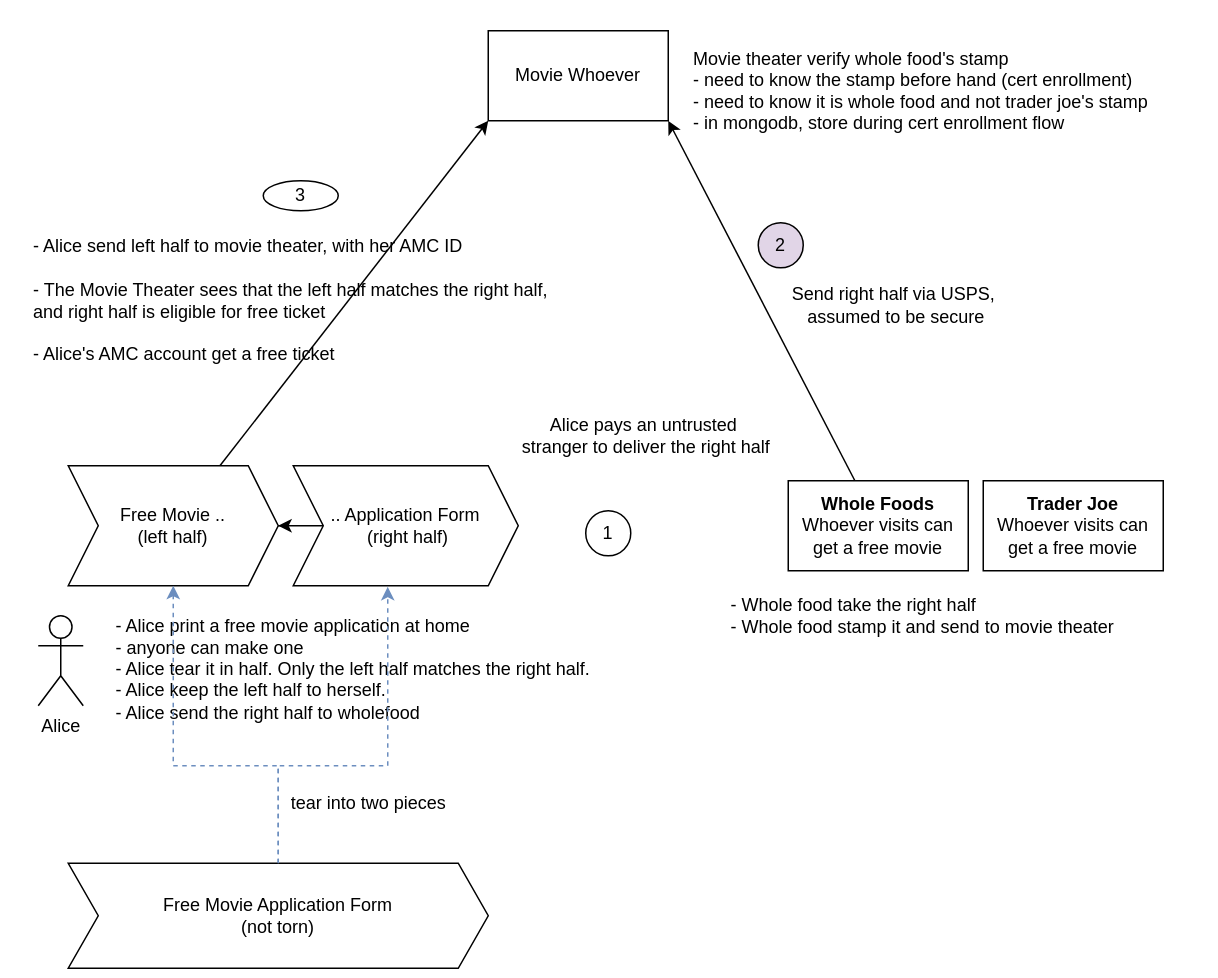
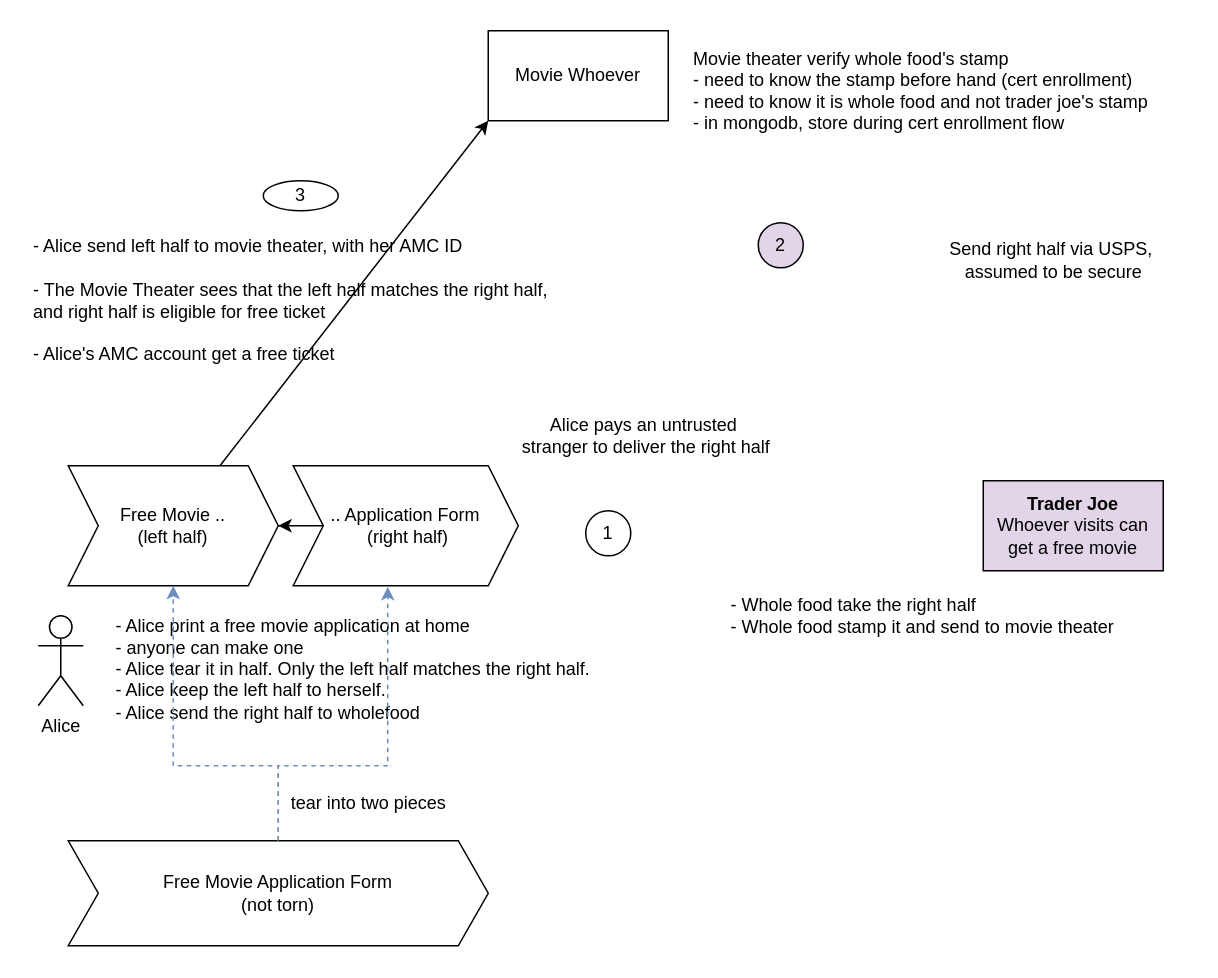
  <mxCell id="0" />
  <mxCell id="1" parent="0" />
  <mxCell id="2" value="Movie Whoever" style="rounded=0;whiteSpace=wrap;html=1;" vertex="1" parent="1"><mxGeometry x="325" y="20" width="120" height="60" as="geometry" /></mxCell>
  <mxCell id="3" value="Alice" style="shape=umlActor;verticalLabelPosition=bottom;verticalAlign=top;html=1;outlineConnect=0;" vertex="1" parent="1"><mxGeometry x="25" y="410" width="30" height="60" as="geometry" /></mxCell>
  <mxCell id="4" style="edgeStyle=orthogonalEdgeStyle;rounded=0;orthogonalLoop=1;jettySize=auto;html=1;" edge="1" parent="1" source="5" target="7"><mxGeometry relative="1" as="geometry" /></mxCell>
  <mxCell id="5" value=".. Application Form&lt;div&gt;&amp;nbsp;(right half)&lt;/div&gt;" style="shape=step;perimeter=stepPerimeter;whiteSpace=wrap;html=1;fixedSize=1;" vertex="1" parent="1"><mxGeometry x="195" y="310" width="150" height="80" as="geometry" /></mxCell>
  <mxCell id="6" style="rounded=0;orthogonalLoop=1;jettySize=auto;html=1;entryX=0;entryY=1;entryDx=0;entryDy=0;" edge="1" parent="1" source="7" target="2"><mxGeometry relative="1" as="geometry" /></mxCell>
  <mxCell id="7" value="Free Movie ..&lt;br&gt;(left half)" style="shape=step;perimeter=stepPerimeter;whiteSpace=wrap;html=1;fixedSize=1;" vertex="1" parent="1"><mxGeometry x="45" y="310" width="140" height="80" as="geometry" /></mxCell>
- <mxCell id="8" style="rounded=0;orthogonalLoop=1;jettySize=auto;html=1;entryX=1;entryY=1;entryDx=0;entryDy=0;" edge="1" parent="1" source="9" target="2"><mxGeometry relative="1" as="geometry" /></mxCell>
- <mxCell id="9" value="&lt;b&gt;Whole Foods&lt;/b&gt;&lt;div&gt;Whoever visits can get a free movie&lt;/div&gt;" style="rounded=0;whiteSpace=wrap;html=1;" vertex="1" parent="1"><mxGeometry x="525" y="320" width="120" height="60" as="geometry" /></mxCell>
  <mxCell id="10" value="- Alice print a free movie application at home&lt;div&gt;- anyone can make one&lt;/div&gt;&lt;div&gt;- Alice tear it in half. Only the left half matches the right half.&lt;/div&gt;&lt;div&gt;- Alice keep the left half to herself.&lt;/div&gt;&lt;div&gt;- Alice send the right half to wholefood&lt;/div&gt;&lt;div&gt;&lt;br&gt;&lt;div&gt;&lt;br&gt;&lt;/div&gt;&lt;/div&gt;" style="text;html=1;align=left;verticalAlign=middle;resizable=0;points=[];autosize=1;strokeColor=none;fillColor=none;" vertex="1" parent="1"><mxGeometry x="75" y="405" width="340" height="110" as="geometry" /></mxCell>
  <mxCell id="11" value="- Whole food take the right half&lt;div&gt;- Whole food stamp it and send to movie theater&lt;/div&gt;" style="text;html=1;align=left;verticalAlign=middle;resizable=0;points=[];autosize=1;strokeColor=none;fillColor=none;" vertex="1" parent="1"><mxGeometry x="485" y="390" width="280" height="40" as="geometry" /></mxCell>
  <mxCell id="12" value="Movie theater verify whole food's stamp&lt;div&gt;- need to know the stamp before hand (cert enrollment)&lt;/div&gt;&lt;div&gt;- need to know it is whole food and not trader joe's stamp&lt;/div&gt;&lt;div&gt;- in mongodb, store during cert enrollment flow&lt;/div&gt;" style="text;html=1;align=left;verticalAlign=middle;resizable=0;points=[];autosize=1;strokeColor=none;fillColor=none;" vertex="1" parent="1"><mxGeometry x="460" y="25" width="330" height="70" as="geometry" /></mxCell>
  <mxCell id="13" value="- Alice send left half to movie theater, with her AMC ID&lt;div&gt;&lt;br&gt;&lt;/div&gt;&lt;div&gt;- The Movie Theater sees that the left half matches the right half,&amp;nbsp;&lt;/div&gt;&lt;div&gt;and right half is eligible for free ticket&lt;br&gt;&lt;div&gt;&lt;br&gt;&lt;/div&gt;&lt;div&gt;- Alice's AMC account get a free ticket&lt;/div&gt;&lt;/div&gt;" style="text;html=1;align=left;verticalAlign=middle;resizable=0;points=[];autosize=1;strokeColor=none;fillColor=none;" vertex="1" parent="1"><mxGeometry x="20" y="150" width="370" height="100" as="geometry" /></mxCell>
  <mxCell id="14" value="1" style="ellipse;whiteSpace=wrap;html=1;" vertex="1" parent="1"><mxGeometry x="390" y="340" width="30" height="30" as="geometry" /></mxCell>
  <mxCell id="15" value="2" style="ellipse;whiteSpace=wrap;html=1;fillColor=#e1d5e7;" vertex="1" parent="1"><mxGeometry x="505" y="148" width="30" height="30" as="geometry" /></mxCell>
  <mxCell id="16" value="3" style="ellipse;whiteSpace=wrap;html=1;" vertex="1" parent="1"><mxGeometry x="175" y="120" width="50" height="20" as="geometry" /></mxCell>
- <mxCell id="17" value="&lt;b&gt;Trader Joe&lt;/b&gt;&lt;div&gt;Whoever visits can get a free movie&lt;/div&gt;" style="rounded=0;whiteSpace=wrap;html=1;" vertex="1" parent="1"><mxGeometry x="655" y="320" width="120" height="60" as="geometry" /></mxCell>
+ <mxCell id="17" value="&lt;b&gt;Trader Joe&lt;/b&gt;&lt;div&gt;Whoever visits can get a free movie&lt;/div&gt;" style="rounded=0;whiteSpace=wrap;html=1;fillColor=#e1d5e7;" vertex="1" parent="1"><mxGeometry x="655" y="320" width="120" height="60" as="geometry" /></mxCell>
  <mxCell id="18" value="Alice pays an untrusted&amp;nbsp;&lt;div&gt;stranger to deliver the right half&lt;/div&gt;" style="text;html=1;align=center;verticalAlign=middle;resizable=0;points=[];autosize=1;strokeColor=none;fillColor=none;" vertex="1" parent="1"><mxGeometry x="335" y="270" width="190" height="40" as="geometry" /></mxCell>
- <mxCell id="19" value="Send right half via USPS,&lt;div&gt;&amp;nbsp;assumed to be secure&lt;/div&gt;" style="text;html=1;align=center;verticalAlign=middle;resizable=0;points=[];autosize=1;strokeColor=none;fillColor=none;" vertex="1" parent="1"><mxGeometry x="515" y="183" width="160" height="40" as="geometry" /></mxCell>
+ <mxCell id="19" value="Send right half via USPS,&lt;div&gt;&amp;nbsp;assumed to be secure&lt;/div&gt;" style="text;html=1;align=center;verticalAlign=middle;resizable=0;points=[];autosize=1;strokeColor=none;fillColor=none;" vertex="1" parent="1"><mxGeometry x="620" y="153" width="160" height="40" as="geometry" /></mxCell>
  <mxCell id="20" style="edgeStyle=orthogonalEdgeStyle;rounded=0;orthogonalLoop=1;jettySize=auto;html=1;exitX=0.5;exitY=0;exitDx=0;exitDy=0;entryX=0.5;entryY=1;entryDx=0;entryDy=0;dashed=1;fillColor=#dae8fc;strokeColor=#6c8ebf;" edge="1" parent="1" source="21" target="7"><mxGeometry relative="1" as="geometry"><Array as="points"><mxPoint x="185" y="510" /><mxPoint x="115" y="510" /></Array></mxGeometry></mxCell>
- <mxCell id="21" value="Free Movie Application Form&lt;br&gt;(not torn)" style="shape=step;perimeter=stepPerimeter;whiteSpace=wrap;html=1;fixedSize=1;" vertex="1" parent="1"><mxGeometry x="45" y="575" width="280" height="70" as="geometry" /></mxCell>
+ <mxCell id="21" value="Free Movie Application Form&lt;br&gt;(not torn)" style="shape=step;perimeter=stepPerimeter;whiteSpace=wrap;html=1;fixedSize=1;" vertex="1" parent="1"><mxGeometry x="45" y="560" width="280" height="70" as="geometry" /></mxCell>
  <mxCell id="22" style="edgeStyle=orthogonalEdgeStyle;rounded=0;orthogonalLoop=1;jettySize=auto;html=1;entryX=0.42;entryY=1.009;entryDx=0;entryDy=0;entryPerimeter=0;dashed=1;fillColor=#dae8fc;strokeColor=#6c8ebf;" edge="1" parent="1" source="21" target="5"><mxGeometry relative="1" as="geometry"><Array as="points"><mxPoint x="185" y="510" /><mxPoint x="258" y="510" /></Array></mxGeometry></mxCell>
  <mxCell id="23" value="tear into two pieces" style="text;html=1;align=center;verticalAlign=middle;resizable=0;points=[];autosize=1;strokeColor=none;fillColor=none;" vertex="1" parent="1"><mxGeometry x="180" y="520" width="130" height="30" as="geometry" /></mxCell>
